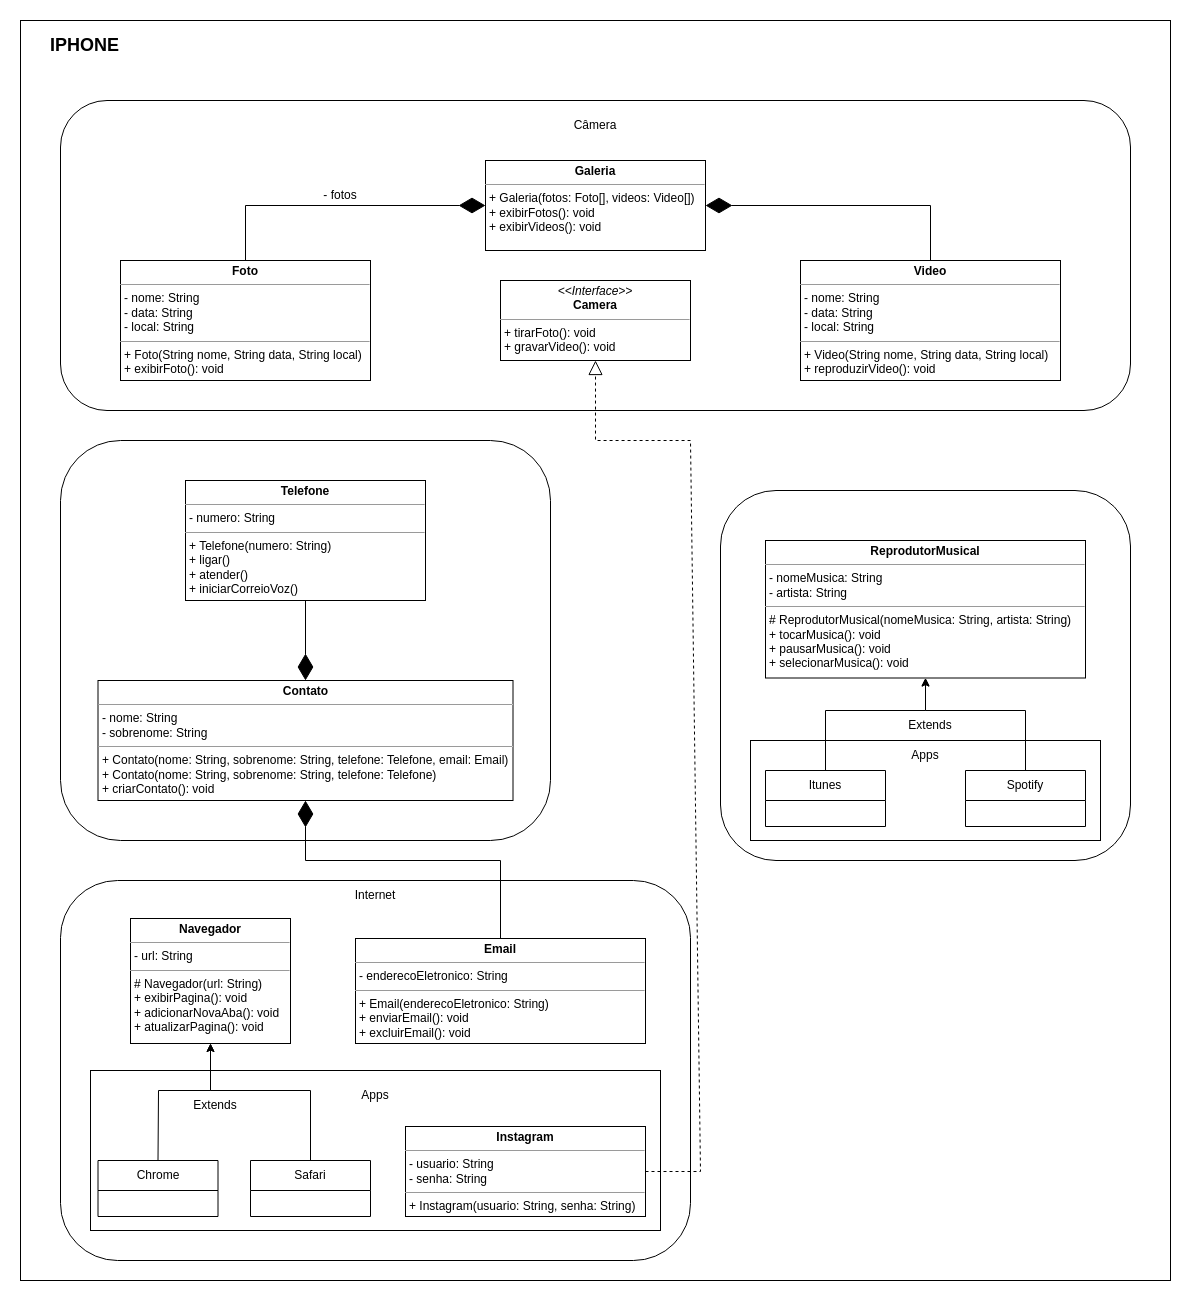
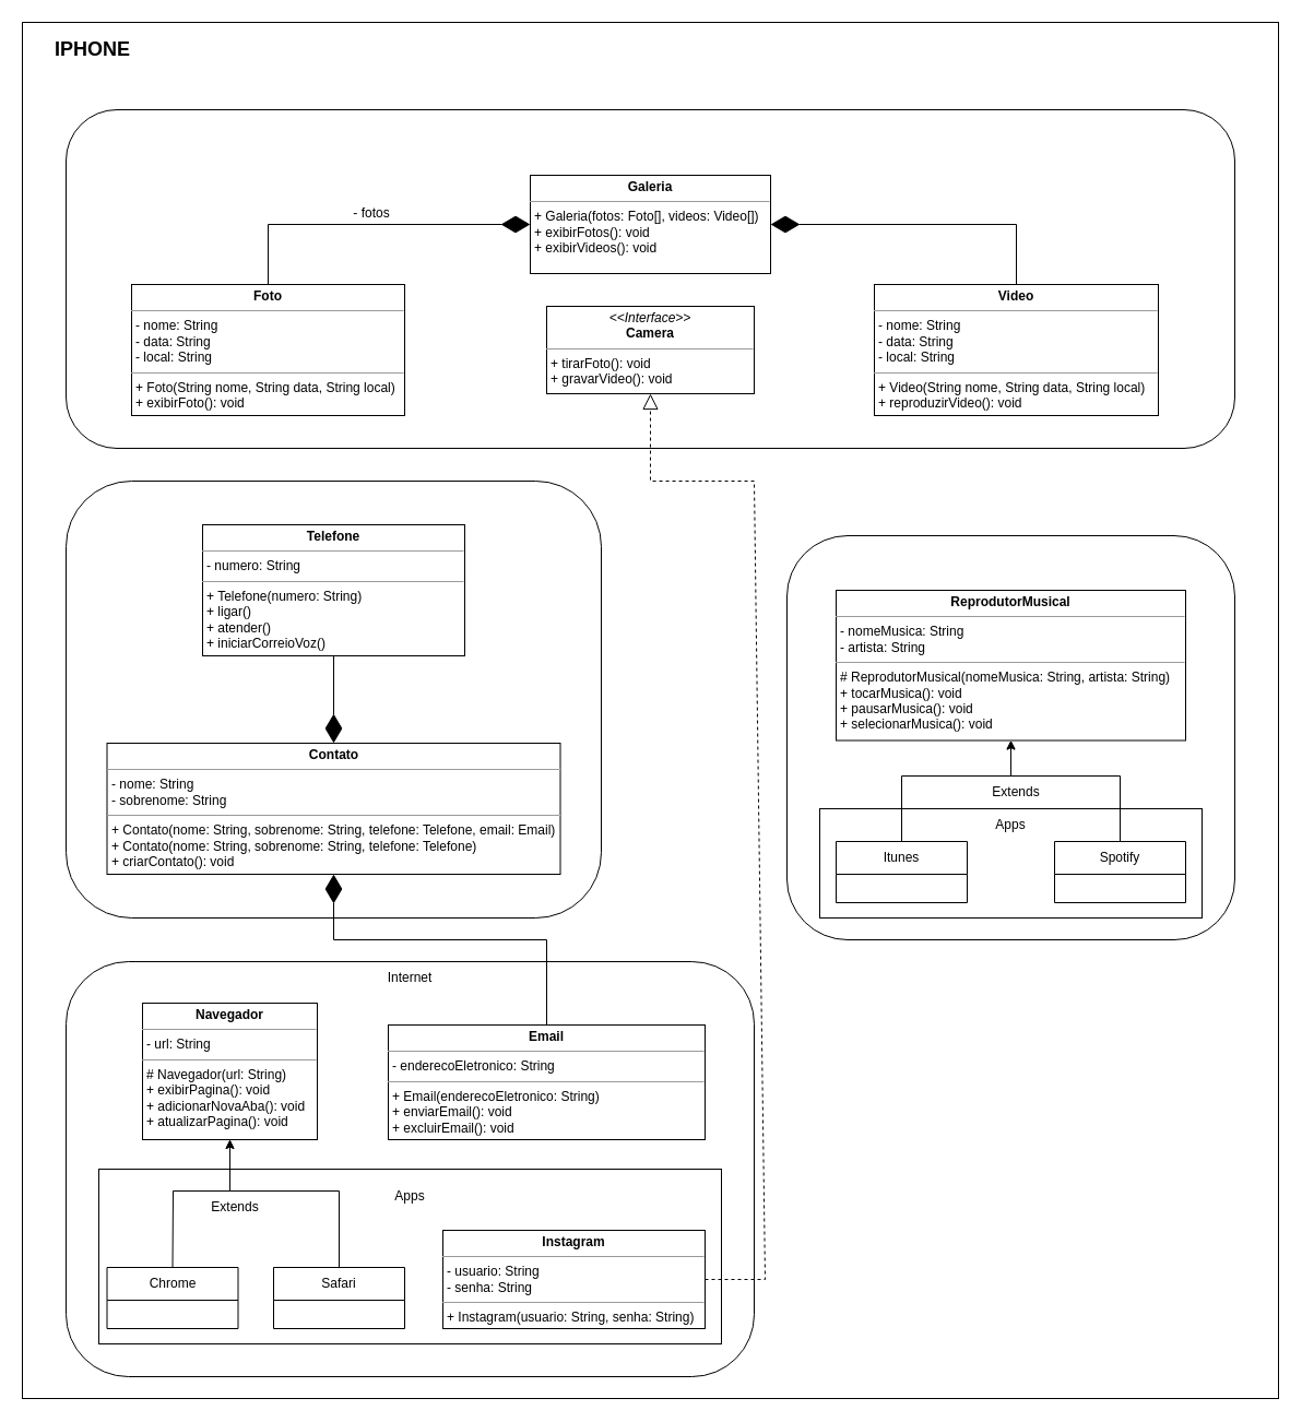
  <mxCell id="0" />
  <mxCell id="1" parent="0" />
  <mxCell id="2" value="" style="rounded=0;whiteSpace=wrap;html=1;" vertex="1" parent="1"><mxGeometry x="20" y="20" width="1150" height="1260" as="geometry" /></mxCell>
  <mxCell id="3" value="" style="rounded=1;whiteSpace=wrap;html=1;" vertex="1" parent="1"><mxGeometry x="720" y="490" width="410" height="370" as="geometry" /></mxCell>
  <mxCell id="4" value="" style="rounded=0;whiteSpace=wrap;html=1;" vertex="1" parent="1"><mxGeometry x="750" y="740" width="350" height="100" as="geometry" /></mxCell>
  <mxCell id="5" value="" style="rounded=1;whiteSpace=wrap;html=1;" vertex="1" parent="1"><mxGeometry x="60" y="100" width="1070" height="310" as="geometry" /></mxCell>
  <mxCell id="6" value="" style="rounded=1;whiteSpace=wrap;html=1;" vertex="1" parent="1"><mxGeometry x="60" y="880" width="630" height="380" as="geometry" /></mxCell>
  <mxCell id="7" value="" style="rounded=0;whiteSpace=wrap;html=1;" vertex="1" parent="1"><mxGeometry x="90" y="1070" width="570" height="160" as="geometry" /></mxCell>
  <mxCell id="8" value="" style="rounded=1;whiteSpace=wrap;html=1;" vertex="1" parent="1"><mxGeometry x="60" y="440" width="490" height="400" as="geometry" /></mxCell>
  <mxCell id="9" value="&lt;p style=&quot;margin:0px;margin-top:4px;text-align:center;&quot;&gt;&lt;b&gt;Email&lt;/b&gt;&lt;/p&gt;&lt;hr size=&quot;1&quot;&gt;&lt;p style=&quot;margin:0px;margin-left:4px;&quot;&gt;- enderecoEletronico: String&lt;/p&gt;&lt;hr size=&quot;1&quot;&gt;&lt;p style=&quot;margin:0px;margin-left:4px;&quot;&gt;+ Email(enderecoEletronico: String)&lt;/p&gt;&lt;p style=&quot;margin:0px;margin-left:4px;&quot;&gt;+ enviarEmail(): void&lt;/p&gt;&lt;p style=&quot;margin:0px;margin-left:4px;&quot;&gt;+ excluirEmail(): void&lt;br&gt;&lt;/p&gt;" style="verticalAlign=top;align=left;overflow=fill;fontSize=12;fontFamily=Helvetica;html=1;whiteSpace=wrap;" parent="1" vertex="1"><mxGeometry x="355" y="938" width="290" height="105" as="geometry" /></mxCell>
  <mxCell id="10" value="&lt;p style=&quot;margin:0px;margin-top:4px;text-align:center;&quot;&gt;&lt;b&gt;Navegador&lt;/b&gt;&lt;/p&gt;&lt;hr size=&quot;1&quot;&gt;&lt;p style=&quot;margin:0px;margin-left:4px;&quot;&gt;- url: String&lt;/p&gt;&lt;hr size=&quot;1&quot;&gt;&lt;p style=&quot;margin:0px;margin-left:4px;&quot;&gt;# Navegador(url: String)&lt;/p&gt;&lt;p style=&quot;margin:0px;margin-left:4px;&quot;&gt;+ exibirPagina(): void&lt;/p&gt;&lt;p style=&quot;margin:0px;margin-left:4px;&quot;&gt;+ adicionarNovaAba(): void&lt;br&gt;&lt;/p&gt;&lt;p style=&quot;border-color: var(--border-color); margin: 0px 0px 0px 4px;&quot;&gt;+ atualizarPagina(): void&lt;br style=&quot;border-color: var(--border-color);&quot;&gt;&lt;/p&gt;&lt;p style=&quot;border-color: var(--border-color); margin: 0px 0px 0px 4px;&quot;&gt;&lt;br style=&quot;border-color: var(--border-color);&quot;&gt;&lt;/p&gt;" style="verticalAlign=top;align=left;overflow=fill;fontSize=12;fontFamily=Helvetica;html=1;whiteSpace=wrap;" parent="1" vertex="1"><mxGeometry x="130" y="918" width="160" height="125" as="geometry" /></mxCell>
  <mxCell id="11" value="Chrome" style="swimlane;fontStyle=0;childLayout=stackLayout;horizontal=1;startSize=30;fillColor=default;horizontalStack=0;resizeParent=1;resizeParentMax=0;resizeLast=0;collapsible=1;marginBottom=0;whiteSpace=wrap;html=1;" parent="1" vertex="1"><mxGeometry x="97.5" y="1160" width="120" height="56" as="geometry" /></mxCell>
  <mxCell id="12" value="Safari" style="swimlane;fontStyle=0;childLayout=stackLayout;horizontal=1;startSize=30;fillColor=default;horizontalStack=0;resizeParent=1;resizeParentMax=0;resizeLast=0;collapsible=1;marginBottom=0;whiteSpace=wrap;html=1;" parent="1" vertex="1"><mxGeometry x="250" y="1160" width="120" height="56" as="geometry" /></mxCell>
  <mxCell id="13" value="&lt;p style=&quot;margin:0px;margin-top:4px;text-align:center;&quot;&gt;&lt;b&gt;ReprodutorMusical&lt;/b&gt;&lt;/p&gt;&lt;hr size=&quot;1&quot;&gt;&lt;p style=&quot;margin:0px;margin-left:4px;&quot;&gt;- nomeMusica: String&lt;/p&gt;&lt;p style=&quot;margin:0px;margin-left:4px;&quot;&gt;- artista: String&lt;/p&gt;&lt;hr size=&quot;1&quot;&gt;&lt;p style=&quot;margin:0px;margin-left:4px;&quot;&gt;#&amp;nbsp;ReprodutorMusical(nomeMusica: String, artista: String)&lt;/p&gt;&lt;p style=&quot;margin:0px;margin-left:4px;&quot;&gt;+ tocarMusica(): void&lt;/p&gt;&lt;p style=&quot;margin:0px;margin-left:4px;&quot;&gt;&lt;span style=&quot;background-color: initial;&quot;&gt;+ pausarMusica(): void&lt;/span&gt;&lt;br&gt;&lt;/p&gt;&lt;p style=&quot;border-color: var(--border-color); margin: 0px 0px 0px 4px;&quot;&gt;+ selecionarMusica(): void&lt;br style=&quot;border-color: var(--border-color);&quot;&gt;&lt;/p&gt;&lt;p style=&quot;border-color: var(--border-color); margin: 0px 0px 0px 4px;&quot;&gt;&lt;br style=&quot;border-color: var(--border-color);&quot;&gt;&lt;/p&gt;" style="verticalAlign=top;align=left;overflow=fill;fontSize=12;fontFamily=Helvetica;html=1;whiteSpace=wrap;" parent="1" vertex="1"><mxGeometry x="765" y="540" width="320" height="137.5" as="geometry" /></mxCell>
  <mxCell id="14" value="Itunes" style="swimlane;fontStyle=0;childLayout=stackLayout;horizontal=1;startSize=30;fillColor=default;horizontalStack=0;resizeParent=1;resizeParentMax=0;resizeLast=0;collapsible=1;marginBottom=0;whiteSpace=wrap;html=1;" parent="1" vertex="1"><mxGeometry x="765" y="770" width="120" height="56" as="geometry" /></mxCell>
  <mxCell id="15" value="Spotify" style="swimlane;fontStyle=0;childLayout=stackLayout;horizontal=1;startSize=30;fillColor=default;horizontalStack=0;resizeParent=1;resizeParentMax=0;resizeLast=0;collapsible=1;marginBottom=0;whiteSpace=wrap;html=1;" parent="1" vertex="1"><mxGeometry x="965" y="770" width="120" height="56" as="geometry" /></mxCell>
  <mxCell id="16" value="&lt;p style=&quot;margin:0px;margin-top:4px;text-align:center;&quot;&gt;&lt;b&gt;Instagram&lt;/b&gt;&lt;/p&gt;&lt;hr size=&quot;1&quot;&gt;&lt;p style=&quot;margin:0px;margin-left:4px;&quot;&gt;- usuario: String&lt;/p&gt;&lt;p style=&quot;margin:0px;margin-left:4px;&quot;&gt;- senha: String&lt;/p&gt;&lt;hr size=&quot;1&quot;&gt;&lt;p style=&quot;border-color: var(--border-color); margin: 0px 0px 0px 4px;&quot;&gt;+ Instagram(usuario: String, senha: String)&lt;/p&gt;" style="verticalAlign=top;align=left;overflow=fill;fontSize=12;fontFamily=Helvetica;html=1;whiteSpace=wrap;" parent="1" vertex="1"><mxGeometry x="405" y="1126" width="240" height="90" as="geometry" /></mxCell>
  <mxCell id="17" value="&lt;p style=&quot;margin:0px;margin-top:4px;text-align:center;&quot;&gt;&lt;b&gt;Galeria&lt;/b&gt;&lt;/p&gt;&lt;hr size=&quot;1&quot;&gt;&lt;p style=&quot;margin:0px;margin-left:4px;&quot;&gt;&lt;span style=&quot;background-color: initial;&quot;&gt;+ Galeria(fotos: Foto[], videos: Video[])&lt;/span&gt;&lt;br&gt;&lt;/p&gt;&lt;p style=&quot;margin:0px;margin-left:4px;&quot;&gt;+ exibir&lt;span style=&quot;background-color: initial;&quot;&gt;Fotos(): void&lt;/span&gt;&lt;/p&gt;&lt;p style=&quot;margin:0px;margin-left:4px;&quot;&gt;&lt;span style=&quot;background-color: initial;&quot;&gt;+ exibirVideos(): void&lt;/span&gt;&lt;/p&gt;&lt;p style=&quot;border-color: var(--border-color); margin: 0px 0px 0px 4px;&quot;&gt;&lt;br style=&quot;border-color: var(--border-color);&quot;&gt;&lt;/p&gt;" style="verticalAlign=top;align=left;overflow=fill;fontSize=12;fontFamily=Helvetica;html=1;whiteSpace=wrap;" parent="1" vertex="1"><mxGeometry x="485" y="160" width="220" height="90" as="geometry" /></mxCell>
  <mxCell id="18" value="&lt;p style=&quot;margin:0px;margin-top:4px;text-align:center;&quot;&gt;&lt;b&gt;Foto&lt;/b&gt;&lt;/p&gt;&lt;hr size=&quot;1&quot;&gt;&lt;p style=&quot;margin:0px;margin-left:4px;&quot;&gt;&lt;span style=&quot;background-color: initial;&quot;&gt;- nome: String&lt;/span&gt;&lt;br&gt;&lt;/p&gt;&lt;p style=&quot;margin:0px;margin-left:4px;&quot;&gt;- data: String&lt;/p&gt;&lt;p style=&quot;margin:0px;margin-left:4px;&quot;&gt;- local: String&lt;/p&gt;&lt;hr size=&quot;1&quot;&gt;&lt;p style=&quot;margin:0px;margin-left:4px;&quot;&gt;+ Foto(String nome, String data, String local)&lt;/p&gt;&lt;p style=&quot;margin:0px;margin-left:4px;&quot;&gt;+ exibir&lt;span style=&quot;background-color: initial;&quot;&gt;Foto(): void&lt;/span&gt;&lt;/p&gt;" style="verticalAlign=top;align=left;overflow=fill;fontSize=12;fontFamily=Helvetica;html=1;whiteSpace=wrap;" parent="1" vertex="1"><mxGeometry x="120" y="260" width="250" height="120" as="geometry" /></mxCell>
  <mxCell id="19" value="&lt;p style=&quot;margin:0px;margin-top:4px;text-align:center;&quot;&gt;&lt;b&gt;Video&lt;/b&gt;&lt;/p&gt;&lt;hr size=&quot;1&quot;&gt;&lt;p style=&quot;margin:0px;margin-left:4px;&quot;&gt;&lt;span style=&quot;background-color: initial;&quot;&gt;- nome: String&lt;/span&gt;&lt;br&gt;&lt;/p&gt;&lt;p style=&quot;margin:0px;margin-left:4px;&quot;&gt;- data: String&lt;/p&gt;&lt;p style=&quot;margin:0px;margin-left:4px;&quot;&gt;- local: String&lt;/p&gt;&lt;hr size=&quot;1&quot;&gt;&lt;p style=&quot;margin:0px;margin-left:4px;&quot;&gt;+ Video(String nome, String data, String local)&lt;/p&gt;&lt;p style=&quot;margin:0px;margin-left:4px;&quot;&gt;+ reproduzirVideo&lt;span style=&quot;background-color: initial;&quot;&gt;(): void&lt;/span&gt;&lt;/p&gt;" style="verticalAlign=top;align=left;overflow=fill;fontSize=12;fontFamily=Helvetica;html=1;whiteSpace=wrap;" parent="1" vertex="1"><mxGeometry x="800" y="260" width="260" height="120" as="geometry" /></mxCell>
  <mxCell id="20" value="" style="endArrow=diamondThin;endFill=1;endSize=24;html=1;rounded=0;exitX=0.5;exitY=0;exitDx=0;exitDy=0;entryX=0;entryY=0.5;entryDx=0;entryDy=0;" parent="1" source="18" target="17" edge="1"><mxGeometry width="160" relative="1" as="geometry"><mxPoint x="540" y="400" as="sourcePoint" /><mxPoint x="700" y="400" as="targetPoint" /><Array as="points"><mxPoint x="245" y="205" /></Array></mxGeometry></mxCell>
  <mxCell id="21" value="- fotos" style="text;html=1;strokeColor=none;fillColor=none;align=center;verticalAlign=middle;whiteSpace=wrap;rounded=0;labelBackgroundColor=default;" parent="1" vertex="1"><mxGeometry x="310" y="180" width="60" height="30" as="geometry" /></mxCell>
  <mxCell id="22" value="" style="endArrow=diamondThin;endFill=1;endSize=24;html=1;rounded=0;exitX=0.5;exitY=0;exitDx=0;exitDy=0;entryX=1;entryY=0.5;entryDx=0;entryDy=0;" parent="1" source="19" target="17" edge="1"><mxGeometry width="160" relative="1" as="geometry"><mxPoint x="740" y="255" as="sourcePoint" /><mxPoint y="180" as="targetPoint" x="900" /><Array as="points"><mxPoint x="930" y="205" /></Array></mxGeometry></mxCell>
  <mxCell id="23" value="&lt;p style=&quot;margin:0px;margin-top:4px;text-align:center;&quot;&gt;&lt;i&gt;&amp;lt;&amp;lt;Interface&amp;gt;&amp;gt;&lt;/i&gt;&lt;br&gt;&lt;b&gt;Camera&lt;/b&gt;&lt;/p&gt;&lt;hr size=&quot;1&quot;&gt;&lt;p style=&quot;margin:0px;margin-left:4px;&quot;&gt;&lt;/p&gt;&lt;p style=&quot;margin:0px;margin-left:4px;&quot;&gt;+ tirarFoto(): void&lt;br&gt;+ gravarVideo(): void&lt;/p&gt;" style="verticalAlign=top;align=left;overflow=fill;fontSize=12;fontFamily=Helvetica;html=1;whiteSpace=wrap;" parent="1" vertex="1"><mxGeometry x="500" y="280" width="190" height="80" as="geometry" /></mxCell>
  <mxCell id="24" value="" style="endArrow=block;dashed=1;endFill=0;endSize=12;html=1;rounded=0;exitX=1;exitY=0.5;exitDx=0;exitDy=0;entryX=0.5;entryY=1;entryDx=0;entryDy=0;" parent="1" source="16" target="23" edge="1"><mxGeometry width="160" relative="1" as="geometry"><mxPoint x="465" y="818.37" as="sourcePoint" /><mxPoint x="520" y="370" as="targetPoint" /><Array as="points"><mxPoint x="700" y="1171" /><mxPoint x="690" y="440" /><mxPoint x="595" y="440" /></Array></mxGeometry></mxCell>
  <mxCell id="25" value="&lt;p style=&quot;margin:0px;margin-top:4px;text-align:center;&quot;&gt;&lt;b&gt;Telefone&lt;/b&gt;&lt;/p&gt;&lt;hr size=&quot;1&quot;&gt;&lt;p style=&quot;margin:0px;margin-left:4px;&quot;&gt;- numero: String&lt;br&gt;&lt;/p&gt;&lt;hr size=&quot;1&quot;&gt;&lt;p style=&quot;border-color: var(--border-color); margin: 0px 0px 0px 4px;&quot;&gt;+ Telefone(numero: String)&lt;/p&gt;&lt;p style=&quot;border-color: var(--border-color); margin: 0px 0px 0px 4px;&quot;&gt;+ ligar()&lt;/p&gt;&lt;p style=&quot;border-color: var(--border-color); margin: 0px 0px 0px 4px;&quot;&gt;+ atender()&lt;/p&gt;&lt;p style=&quot;border-color: var(--border-color); margin: 0px 0px 0px 4px;&quot;&gt;+ iniciarCorreioVoz()&lt;/p&gt;" style="verticalAlign=top;align=left;overflow=fill;fontSize=12;fontFamily=Helvetica;html=1;whiteSpace=wrap;" parent="1" vertex="1"><mxGeometry x="185" y="480" width="240" height="120" as="geometry" /></mxCell>
  <mxCell id="26" value="&lt;p style=&quot;margin:0px;margin-top:4px;text-align:center;&quot;&gt;&lt;b&gt;Contato&lt;/b&gt;&lt;/p&gt;&lt;hr size=&quot;1&quot;&gt;&lt;p style=&quot;margin:0px;margin-left:4px;&quot;&gt;- nome: String&lt;br&gt;&lt;/p&gt;&lt;p style=&quot;margin:0px;margin-left:4px;&quot;&gt;- sobrenome: String&lt;/p&gt;&lt;hr size=&quot;1&quot;&gt;&lt;p style=&quot;border-color: var(--border-color); margin: 0px 0px 0px 4px;&quot;&gt;+ Contato(nome: String, sobrenome: String, telefone: Telefone, email: Email)&lt;/p&gt;&lt;p style=&quot;border-color: var(--border-color); margin: 0px 0px 0px 4px;&quot;&gt;+ Contato(nome: String, sobrenome: String, telefone: Telefone)&lt;/p&gt;&lt;p style=&quot;border-color: var(--border-color); margin: 0px 0px 0px 4px;&quot;&gt;+ criarContato(): void&lt;/p&gt;" style="verticalAlign=top;align=left;overflow=fill;fontSize=12;fontFamily=Helvetica;html=1;whiteSpace=wrap;" parent="1" vertex="1"><mxGeometry x="97.5" y="680" width="415" height="120" as="geometry" /></mxCell>
  <mxCell id="27" value="" style="endArrow=diamondThin;endFill=1;endSize=24;html=1;rounded=0;exitX=0.5;exitY=1;exitDx=0;exitDy=0;entryX=0.5;entryY=0;entryDx=0;entryDy=0;" edge="1" parent="1" source="25" target="26"><mxGeometry width="160" relative="1" as="geometry"><mxPoint x="510" y="590" as="sourcePoint" /><mxPoint x="665" y="515" as="targetPoint" /><Array as="points" /></mxGeometry></mxCell>
  <mxCell id="28" value="Apps" style="text;html=1;strokeColor=none;fillColor=none;align=center;verticalAlign=middle;whiteSpace=wrap;rounded=0;" vertex="1" parent="1"><mxGeometry x="345" y="1080" width="60" height="30" as="geometry" /></mxCell>
  <mxCell id="29" value="Internet" style="text;html=1;strokeColor=none;fillColor=none;align=center;verticalAlign=middle;whiteSpace=wrap;rounded=0;" vertex="1" parent="1"><mxGeometry x="345" y="880" width="60" height="30" as="geometry" /></mxCell>
  <mxCell id="30" value="" style="endArrow=diamondThin;endFill=1;endSize=24;html=1;rounded=0;exitX=0.5;exitY=0;exitDx=0;exitDy=0;entryX=0.5;entryY=1;entryDx=0;entryDy=0;" edge="1" parent="1" source="9" target="26"><mxGeometry width="160" relative="1" as="geometry"><mxPoint x="610" y="790" as="sourcePoint" /><mxPoint x="610" y="710" as="targetPoint" /><Array as="points"><mxPoint x="500" y="860" /><mxPoint x="305" y="860" /></Array></mxGeometry></mxCell>
- <mxCell id="31" value="Câmera" style="text;html=1;strokeColor=none;fillColor=none;align=center;verticalAlign=middle;whiteSpace=wrap;rounded=0;" vertex="1" parent="1"><mxGeometry x="565" y="110" width="60" height="30" as="geometry" /></mxCell>
  <mxCell id="32" value="" style="endArrow=classic;html=1;rounded=0;exitX=0.5;exitY=0;exitDx=0;exitDy=0;entryX=0.5;entryY=1;entryDx=0;entryDy=0;" edge="1" parent="1" source="11" target="10"><mxGeometry width="50" height="50" relative="1" as="geometry"><mxPoint x="300" y="1130" as="sourcePoint" /><mxPoint x="350" y="1080" as="targetPoint" /><Array as="points"><mxPoint x="158" y="1090" /><mxPoint x="210" y="1090" /></Array></mxGeometry></mxCell>
  <mxCell id="33" value="" style="endArrow=classic;html=1;rounded=0;exitX=0.5;exitY=0;exitDx=0;exitDy=0;entryX=0.5;entryY=1;entryDx=0;entryDy=0;" edge="1" parent="1" source="12" target="10"><mxGeometry width="50" height="50" relative="1" as="geometry"><mxPoint x="300" y="1130" as="sourcePoint" /><mxPoint x="350" y="1080" as="targetPoint" /><Array as="points"><mxPoint x="310" y="1090" /><mxPoint x="210" y="1090" /></Array></mxGeometry></mxCell>
  <mxCell id="34" value="Extends" style="text;html=1;strokeColor=none;fillColor=none;align=center;verticalAlign=middle;whiteSpace=wrap;rounded=0;" vertex="1" parent="1"><mxGeometry x="185" y="1090" width="60" height="30" as="geometry" /></mxCell>
  <mxCell id="35" value="" style="endArrow=classic;html=1;rounded=0;exitX=0.5;exitY=0;exitDx=0;exitDy=0;entryX=0.5;entryY=1;entryDx=0;entryDy=0;" edge="1" parent="1" source="14" target="13"><mxGeometry width="50" height="50" relative="1" as="geometry"><mxPoint x="950" y="760" as="sourcePoint" /><mxPoint x="1000" y="710" as="targetPoint" /><Array as="points"><mxPoint x="825" y="710" /><mxPoint x="925" y="710" /></Array></mxGeometry></mxCell>
  <mxCell id="36" value="" style="endArrow=classic;html=1;rounded=0;exitX=0.5;exitY=0;exitDx=0;exitDy=0;entryX=0.5;entryY=1;entryDx=0;entryDy=0;" edge="1" parent="1" source="15" target="13"><mxGeometry width="50" height="50" relative="1" as="geometry"><mxPoint x="950" y="760" as="sourcePoint" /><mxPoint x="920" y="680" as="targetPoint" /><Array as="points"><mxPoint x="1025" y="710" /><mxPoint x="925" y="710" /></Array></mxGeometry></mxCell>
  <mxCell id="37" value="Apps" style="text;html=1;strokeColor=none;fillColor=none;align=center;verticalAlign=middle;whiteSpace=wrap;rounded=0;" vertex="1" parent="1"><mxGeometry x="895" y="740" width="60" height="30" as="geometry" /></mxCell>
  <mxCell id="38" value="Extends" style="text;html=1;strokeColor=none;fillColor=none;align=center;verticalAlign=middle;whiteSpace=wrap;rounded=0;" vertex="1" parent="1"><mxGeometry y="710" width="60" height="30" as="geometry" x="900" /></mxCell>
  <mxCell id="39" value="&lt;font style=&quot;font-size: 18px;&quot;&gt;&lt;b&gt;IPHONE&lt;/b&gt;&lt;/font&gt;" style="text;html=1;strokeColor=none;fillColor=none;align=center;verticalAlign=middle;whiteSpace=wrap;rounded=0;" vertex="1" parent="1"><mxGeometry x="37.5" y="30" width="92.5" height="30" as="geometry" /></mxCell>
